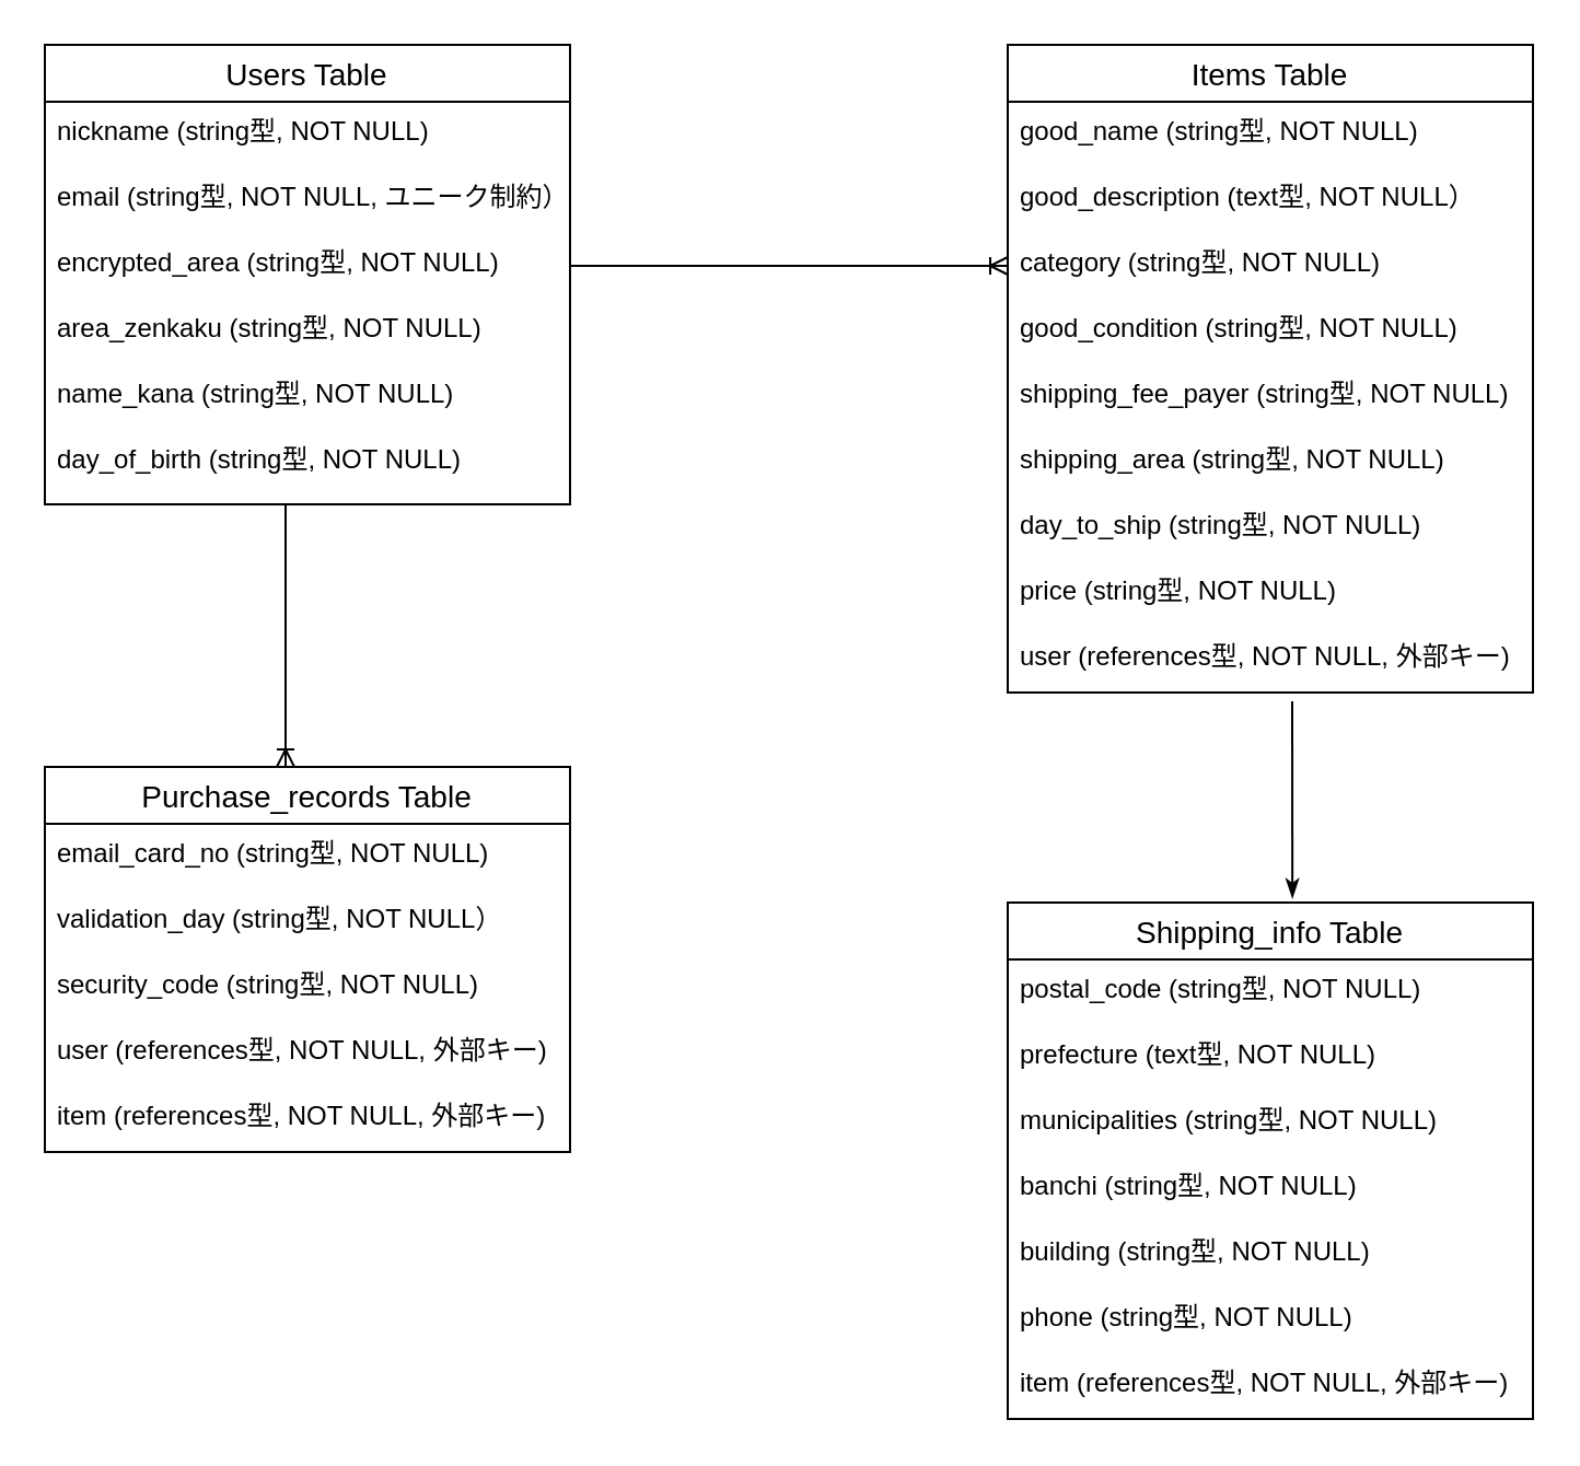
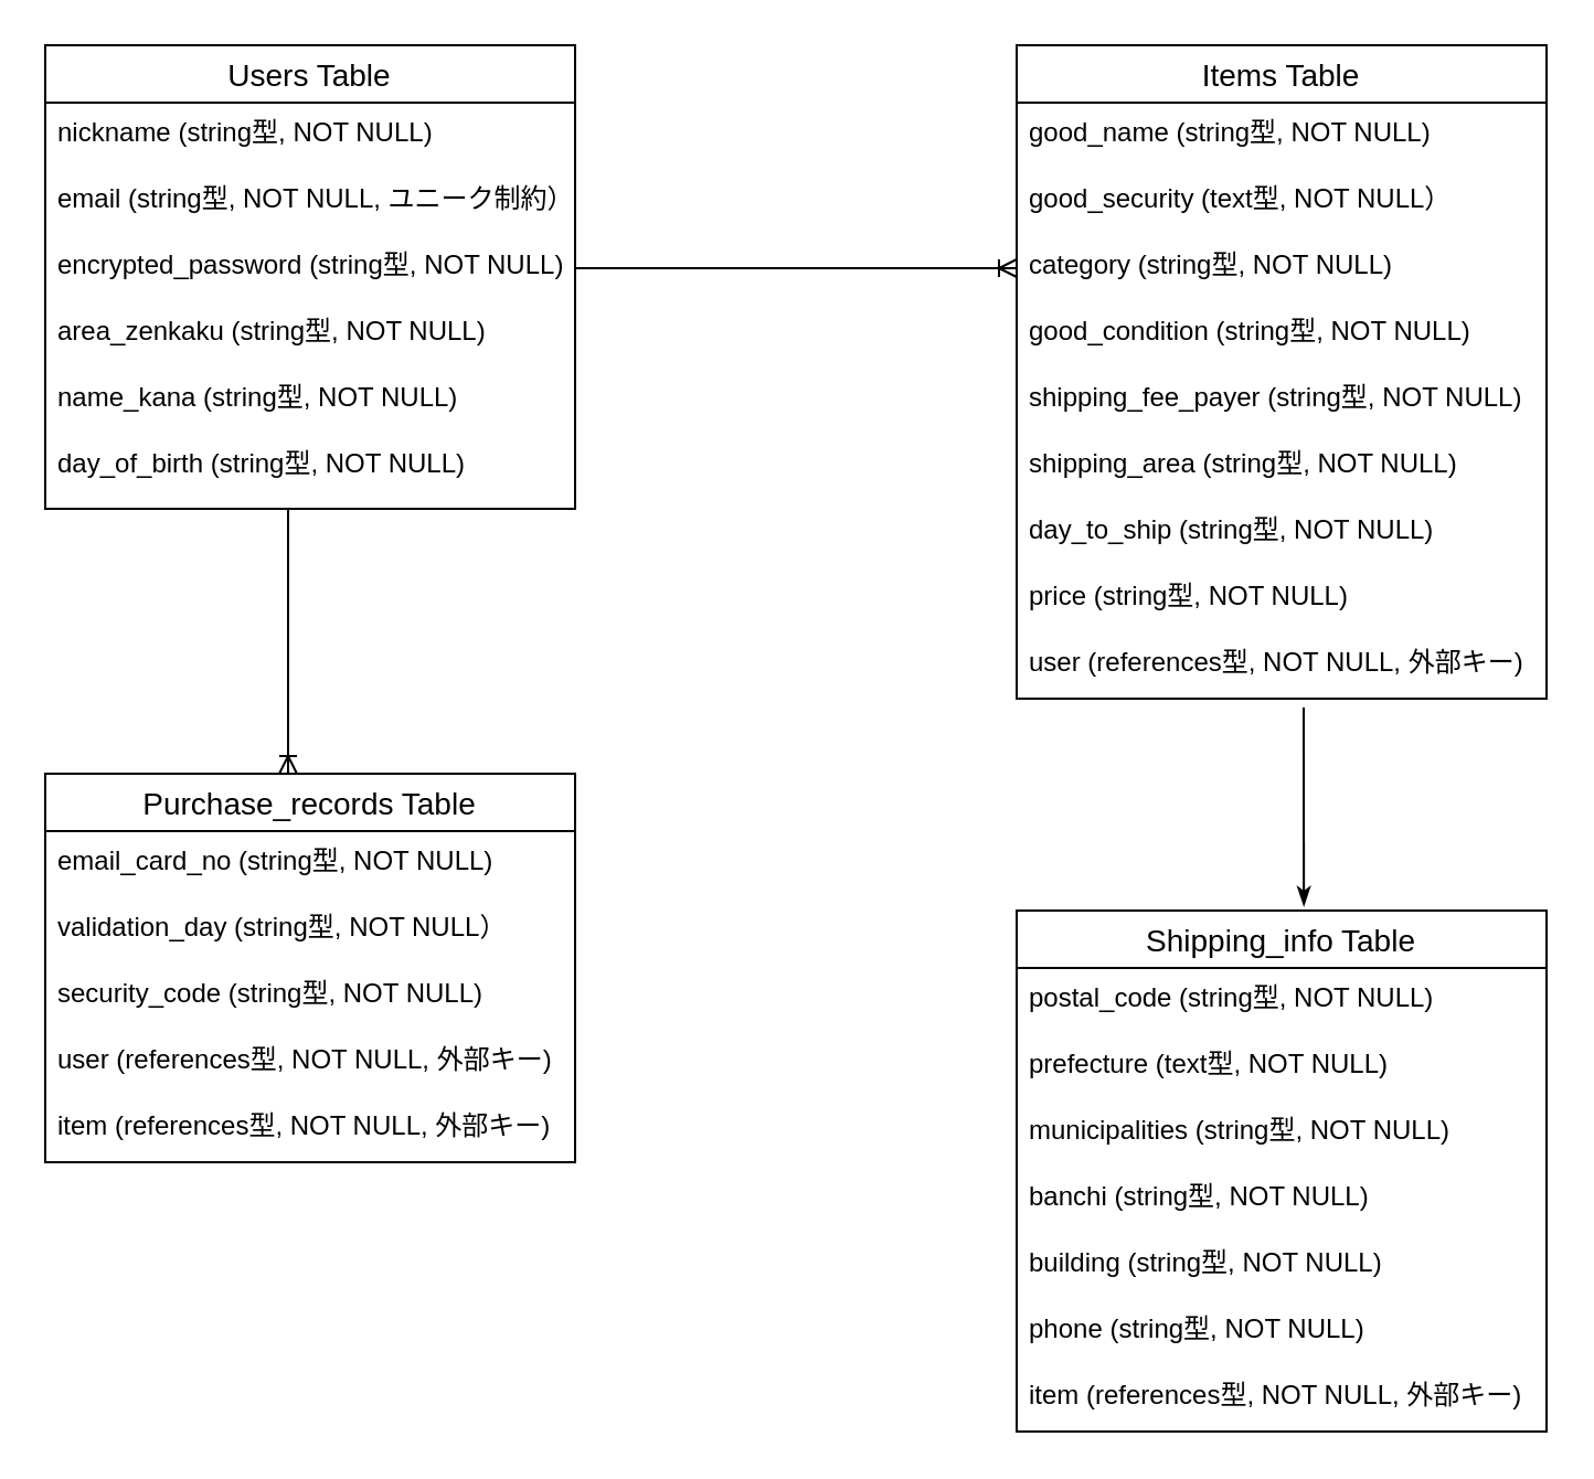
  <mxCell id="0" />
  <mxCell id="1" parent="0" />
  <mxCell id="2" value="Users Table" style="swimlane;fontStyle=0;childLayout=stackLayout;horizontal=1;startSize=26;horizontalStack=0;resizeParent=1;resizeParentMax=0;resizeLast=0;collapsible=1;marginBottom=0;align=center;fontSize=14;" vertex="1" parent="1"><mxGeometry x="20" y="20" width="240" height="210" as="geometry" /></mxCell>
  <mxCell id="3" value="nickname (string型, NOT NULL)&#10;" style="text;strokeColor=none;fillColor=none;spacingLeft=4;spacingRight=4;overflow=hidden;rotatable=0;points=[[0,0.5],[1,0.5]];portConstraint=eastwest;fontSize=12;" vertex="1" parent="2"><mxGeometry y="26" width="240" height="30" as="geometry" /></mxCell>
  <mxCell id="4" value="email (string型, NOT NULL, ユニーク制約）" style="text;strokeColor=none;fillColor=none;spacingLeft=4;spacingRight=4;overflow=hidden;rotatable=0;points=[[0,0.5],[1,0.5]];portConstraint=eastwest;fontSize=12;strokeWidth=0;" vertex="1" parent="2"><mxGeometry y="56" width="240" height="30" as="geometry" /></mxCell>
- <mxCell id="5" value="encrypted_area (string型, NOT NULL)" style="text;strokeColor=none;fillColor=none;spacingLeft=4;spacingRight=4;overflow=hidden;rotatable=0;points=[[0,0.5],[1,0.5]];portConstraint=eastwest;fontSize=12;" vertex="1" parent="2"><mxGeometry y="86" width="240" height="30" as="geometry" /></mxCell>
+ <mxCell id="5" value="encrypted_password (string型, NOT NULL)" style="text;strokeColor=none;fillColor=none;spacingLeft=4;spacingRight=4;overflow=hidden;rotatable=0;points=[[0,0.5],[1,0.5]];portConstraint=eastwest;fontSize=12;" vertex="1" parent="2"><mxGeometry y="86" width="240" height="30" as="geometry" /></mxCell>
  <mxCell id="6" value="area_zenkaku (string型, NOT NULL)&#10;" style="text;strokeColor=none;fillColor=none;spacingLeft=4;spacingRight=4;overflow=hidden;rotatable=0;points=[[0,0.5],[1,0.5]];portConstraint=eastwest;fontSize=12;" vertex="1" parent="2"><mxGeometry y="116" width="240" height="30" as="geometry" /></mxCell>
  <mxCell id="7" value="name_kana (string型, NOT NULL)&#10;" style="text;strokeColor=none;fillColor=none;spacingLeft=4;spacingRight=4;overflow=hidden;rotatable=0;points=[[0,0.5],[1,0.5]];portConstraint=eastwest;fontSize=12;" vertex="1" parent="2"><mxGeometry y="146" width="240" height="30" as="geometry" /></mxCell>
  <mxCell id="8" value="day_of_birth (string型, NOT NULL)" style="text;strokeColor=none;fillColor=none;spacingLeft=4;spacingRight=4;overflow=hidden;rotatable=0;points=[[0,0.5],[1,0.5]];portConstraint=eastwest;fontSize=12;" vertex="1" parent="2"><mxGeometry y="176" width="240" height="34" as="geometry" /></mxCell>
  <mxCell id="9" style="html=1;endArrow=ERoneToMany;endFill=0;" edge="1" parent="1" source="5"><mxGeometry relative="1" as="geometry"><mxPoint x="460" y="121" as="targetPoint" /></mxGeometry></mxCell>
  <mxCell id="10" value="Purchase_records Table" style="swimlane;fontStyle=0;childLayout=stackLayout;horizontal=1;startSize=26;horizontalStack=0;resizeParent=1;resizeParentMax=0;resizeLast=0;collapsible=1;marginBottom=0;align=center;fontSize=14;" vertex="1" parent="1"><mxGeometry x="20" y="350" width="240" height="176" as="geometry" /></mxCell>
  <mxCell id="11" value="email_card_no (string型, NOT NULL)&#10;" style="text;strokeColor=none;fillColor=none;spacingLeft=4;spacingRight=4;overflow=hidden;rotatable=0;points=[[0,0.5],[1,0.5]];portConstraint=eastwest;fontSize=12;" vertex="1" parent="10"><mxGeometry y="26" width="240" height="30" as="geometry" /></mxCell>
  <mxCell id="12" value="validation_day (string型, NOT NULL）" style="text;strokeColor=none;fillColor=none;spacingLeft=4;spacingRight=4;overflow=hidden;rotatable=0;points=[[0,0.5],[1,0.5]];portConstraint=eastwest;fontSize=12;strokeWidth=0;" vertex="1" parent="10"><mxGeometry y="56" width="240" height="30" as="geometry" /></mxCell>
  <mxCell id="13" value="security_code (string型, NOT NULL)" style="text;strokeColor=none;fillColor=none;spacingLeft=4;spacingRight=4;overflow=hidden;rotatable=0;points=[[0,0.5],[1,0.5]];portConstraint=eastwest;fontSize=12;" vertex="1" parent="10"><mxGeometry y="86" width="240" height="30" as="geometry" /></mxCell>
  <mxCell id="14" value="user (references型, NOT NULL, 外部キー)" style="text;strokeColor=none;fillColor=none;spacingLeft=4;spacingRight=4;overflow=hidden;rotatable=0;points=[[0,0.5],[1,0.5]];portConstraint=eastwest;fontSize=12;" vertex="1" parent="10"><mxGeometry y="116" width="240" height="30" as="geometry" /></mxCell>
  <mxCell id="15" value="item (references型, NOT NULL, 外部キー)" style="text;strokeColor=none;fillColor=none;spacingLeft=4;spacingRight=4;overflow=hidden;rotatable=0;points=[[0,0.5],[1,0.5]];portConstraint=eastwest;fontSize=12;" vertex="1" parent="10"><mxGeometry y="146" width="240" height="30" as="geometry" /></mxCell>
  <mxCell id="16" value="Items Table" style="swimlane;fontStyle=0;childLayout=stackLayout;horizontal=1;startSize=26;horizontalStack=0;resizeParent=1;resizeParentMax=0;resizeLast=0;collapsible=1;marginBottom=0;align=center;fontSize=14;" vertex="1" parent="1"><mxGeometry x="460" y="20" width="240" height="296" as="geometry" /></mxCell>
  <mxCell id="17" value="good_name (string型, NOT NULL)&#10;" style="text;strokeColor=none;fillColor=none;spacingLeft=4;spacingRight=4;overflow=hidden;rotatable=0;points=[[0,0.5],[1,0.5]];portConstraint=eastwest;fontSize=12;" vertex="1" parent="16"><mxGeometry y="26" width="240" height="30" as="geometry" /></mxCell>
- <mxCell id="18" value="good_description (text型, NOT NULL）" style="text;strokeColor=none;fillColor=none;spacingLeft=4;spacingRight=4;overflow=hidden;rotatable=0;points=[[0,0.5],[1,0.5]];portConstraint=eastwest;fontSize=12;strokeWidth=0;" vertex="1" parent="16"><mxGeometry y="56" width="240" height="30" as="geometry" /></mxCell>
+ <mxCell id="18" value="good_security (text型, NOT NULL）" style="text;strokeColor=none;fillColor=none;spacingLeft=4;spacingRight=4;overflow=hidden;rotatable=0;points=[[0,0.5],[1,0.5]];portConstraint=eastwest;fontSize=12;strokeWidth=0;" vertex="1" parent="16"><mxGeometry y="56" width="240" height="30" as="geometry" /></mxCell>
  <mxCell id="19" value="category (string型, NOT NULL)" style="text;strokeColor=none;fillColor=none;spacingLeft=4;spacingRight=4;overflow=hidden;rotatable=0;points=[[0,0.5],[1,0.5]];portConstraint=eastwest;fontSize=12;" vertex="1" parent="16"><mxGeometry y="86" width="240" height="30" as="geometry" /></mxCell>
  <mxCell id="20" value="good_condition (string型, NOT NULL)&#10;" style="text;strokeColor=none;fillColor=none;spacingLeft=4;spacingRight=4;overflow=hidden;rotatable=0;points=[[0,0.5],[1,0.5]];portConstraint=eastwest;fontSize=12;" vertex="1" parent="16"><mxGeometry y="116" width="240" height="30" as="geometry" /></mxCell>
  <mxCell id="21" value="shipping_fee_payer (string型, NOT NULL)&#10;" style="text;strokeColor=none;fillColor=none;spacingLeft=4;spacingRight=4;overflow=hidden;rotatable=0;points=[[0,0.5],[1,0.5]];portConstraint=eastwest;fontSize=12;" vertex="1" parent="16"><mxGeometry y="146" width="240" height="30" as="geometry" /></mxCell>
  <mxCell id="22" value="shipping_area (string型, NOT NULL)" style="text;strokeColor=none;fillColor=none;spacingLeft=4;spacingRight=4;overflow=hidden;rotatable=0;points=[[0,0.5],[1,0.5]];portConstraint=eastwest;fontSize=12;" vertex="1" parent="16"><mxGeometry y="176" width="240" height="30" as="geometry" /></mxCell>
  <mxCell id="23" value="day_to_ship (string型, NOT NULL)" style="text;strokeColor=none;fillColor=none;spacingLeft=4;spacingRight=4;overflow=hidden;rotatable=0;points=[[0,0.5],[1,0.5]];portConstraint=eastwest;fontSize=12;" vertex="1" parent="16"><mxGeometry y="206" width="240" height="30" as="geometry" /></mxCell>
  <mxCell id="24" value="price (string型, NOT NULL)" style="text;strokeColor=none;fillColor=none;spacingLeft=4;spacingRight=4;overflow=hidden;rotatable=0;points=[[0,0.5],[1,0.5]];portConstraint=eastwest;fontSize=12;" vertex="1" parent="16"><mxGeometry y="236" width="240" height="30" as="geometry" /></mxCell>
  <mxCell id="25" value="user (references型, NOT NULL, 外部キー)" style="text;strokeColor=none;fillColor=none;spacingLeft=4;spacingRight=4;overflow=hidden;rotatable=0;points=[[0,0.5],[1,0.5]];portConstraint=eastwest;fontSize=12;" vertex="1" parent="16"><mxGeometry y="266" width="240" height="30" as="geometry" /></mxCell>
  <mxCell id="26" style="html=1;endArrow=ERoneToMany;endFill=0;" edge="1" parent="1"><mxGeometry relative="1" as="geometry"><mxPoint x="130" y="350" as="targetPoint" /><mxPoint x="130" y="230" as="sourcePoint" /></mxGeometry></mxCell>
  <mxCell id="27" style="html=1;endArrow=classicThin;endFill=1;entryX=0.542;entryY=0;entryDx=0;entryDy=0;entryPerimeter=0;" edge="1" parent="1"><mxGeometry relative="1" as="geometry"><mxPoint x="590.08" y="410" as="targetPoint" /><mxPoint x="590" y="320" as="sourcePoint" /></mxGeometry></mxCell>
  <mxCell id="28" value="Shipping_info Table" style="swimlane;fontStyle=0;childLayout=stackLayout;horizontal=1;startSize=26;horizontalStack=0;resizeParent=1;resizeParentMax=0;resizeLast=0;collapsible=1;marginBottom=0;align=center;fontSize=14;" vertex="1" parent="1"><mxGeometry x="460" y="412" width="240" height="236" as="geometry" /></mxCell>
  <mxCell id="29" value="postal_code (string型, NOT NULL)&#10;" style="text;strokeColor=none;fillColor=none;spacingLeft=4;spacingRight=4;overflow=hidden;rotatable=0;points=[[0,0.5],[1,0.5]];portConstraint=eastwest;fontSize=12;" vertex="1" parent="28"><mxGeometry y="26" width="240" height="30" as="geometry" /></mxCell>
  <mxCell id="30" value="prefecture (text型, NOT NULL)&#10;" style="text;strokeColor=none;fillColor=none;spacingLeft=4;spacingRight=4;overflow=hidden;rotatable=0;points=[[0,0.5],[1,0.5]];portConstraint=eastwest;fontSize=12;" vertex="1" parent="28"><mxGeometry y="56" width="240" height="30" as="geometry" /></mxCell>
  <mxCell id="31" value="municipalities (string型, NOT NULL)" style="text;strokeColor=none;fillColor=none;spacingLeft=4;spacingRight=4;overflow=hidden;rotatable=0;points=[[0,0.5],[1,0.5]];portConstraint=eastwest;fontSize=12;" vertex="1" parent="28"><mxGeometry y="86" width="240" height="30" as="geometry" /></mxCell>
  <mxCell id="32" value="banchi (string型, NOT NULL)" style="text;strokeColor=none;fillColor=none;spacingLeft=4;spacingRight=4;overflow=hidden;rotatable=0;points=[[0,0.5],[1,0.5]];portConstraint=eastwest;fontSize=12;" vertex="1" parent="28"><mxGeometry y="116" width="240" height="30" as="geometry" /></mxCell>
  <mxCell id="33" value="building (string型, NOT NULL)" style="text;strokeColor=none;fillColor=none;spacingLeft=4;spacingRight=4;overflow=hidden;rotatable=0;points=[[0,0.5],[1,0.5]];portConstraint=eastwest;fontSize=12;" vertex="1" parent="28"><mxGeometry y="146" width="240" height="30" as="geometry" /></mxCell>
  <mxCell id="34" value="phone (string型, NOT NULL)" style="text;strokeColor=none;fillColor=none;spacingLeft=4;spacingRight=4;overflow=hidden;rotatable=0;points=[[0,0.5],[1,0.5]];portConstraint=eastwest;fontSize=12;" vertex="1" parent="28"><mxGeometry y="176" width="240" height="30" as="geometry" /></mxCell>
  <mxCell id="35" value="item (references型, NOT NULL, 外部キー)" style="text;strokeColor=none;fillColor=none;spacingLeft=4;spacingRight=4;overflow=hidden;rotatable=0;points=[[0,0.5],[1,0.5]];portConstraint=eastwest;fontSize=12;" vertex="1" parent="28"><mxGeometry y="206" width="240" height="30" as="geometry" /></mxCell>
